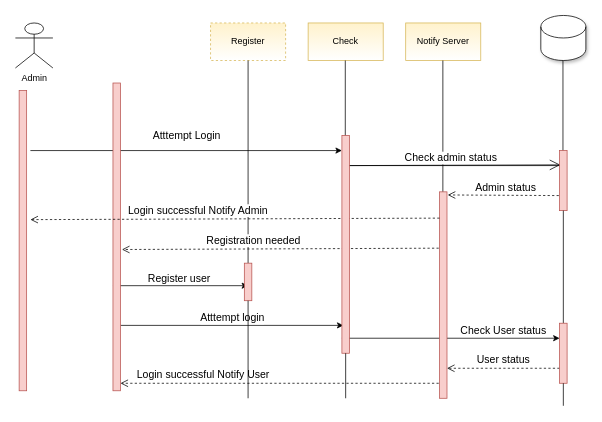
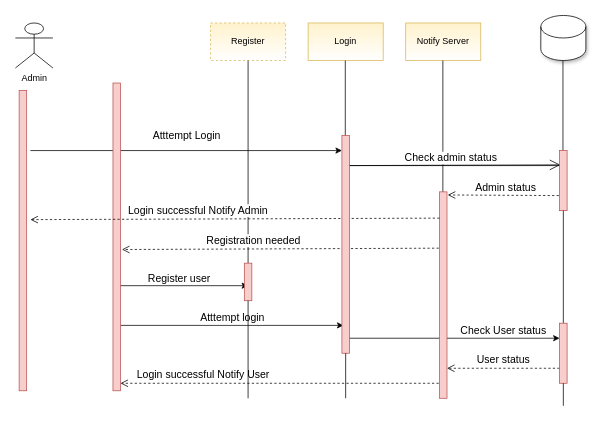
  <mxCell id="0" />
  <mxCell id="1" parent="0" />
  <mxCell id="2" value="Admin" style="shape=umlActor;verticalLabelPosition=bottom;verticalAlign=top;html=1;outlineConnect=0;" vertex="1" parent="1"><mxGeometry x="20" y="30" width="50" height="60" as="geometry" /></mxCell>
  <mxCell id="3" value="Register" style="rounded=0;whiteSpace=wrap;html=1;fillColor=#fff2cc;strokeColor=#d6b656;gradientColor=#ffffff;dashed=1;" vertex="1" parent="1"><mxGeometry x="280" y="30" width="100" height="50" as="geometry" /></mxCell>
- <mxCell id="4" value="Check" style="rounded=0;whiteSpace=wrap;html=1;fillColor=#fff2cc;strokeColor=#d6b656;gradientColor=#ffffff;" vertex="1" parent="1"><mxGeometry x="410" y="30" width="100" height="50" as="geometry" /></mxCell>
+ <mxCell id="4" value="Login" style="rounded=0;whiteSpace=wrap;html=1;fillColor=#fff2cc;strokeColor=#d6b656;gradientColor=#ffffff;" vertex="1" parent="1"><mxGeometry x="410" y="30" width="100" height="50" as="geometry" /></mxCell>
  <mxCell id="5" value="Notify Server" style="rounded=0;whiteSpace=wrap;html=1;fillColor=#fff2cc;strokeColor=#d6b656;gradientColor=#ffffff;" vertex="1" parent="1"><mxGeometry x="540" y="30" width="100" height="50" as="geometry" /></mxCell>
  <mxCell id="6" value="" style="shape=cylinder3;whiteSpace=wrap;html=1;boundedLbl=1;backgroundOutline=1;size=15;shadow=1;" vertex="1" parent="1"><mxGeometry x="720" y="20" width="60" height="60" as="geometry" /></mxCell>
  <mxCell id="7" value="" style="endArrow=none;html=1;entryX=0.5;entryY=1;entryDx=0;entryDy=0;" edge="1" parent="1" source="34" target="3"><mxGeometry width="50" height="50" relative="1" as="geometry"><mxPoint x="330" y="540" as="sourcePoint" /><mxPoint x="350" y="150" as="targetPoint" /></mxGeometry></mxCell>
  <mxCell id="8" value="" style="endArrow=none;html=1;entryX=0.5;entryY=1;entryDx=0;entryDy=0;" edge="1" parent="1" source="32"><mxGeometry width="50" height="50" relative="1" as="geometry"><mxPoint x="460" y="540" as="sourcePoint" /><mxPoint x="459.5" y="80" as="targetPoint" /></mxGeometry></mxCell>
  <mxCell id="9" value="" style="endArrow=none;html=1;entryX=0.5;entryY=1;entryDx=0;entryDy=0;" edge="1" parent="1" source="29"><mxGeometry width="50" height="50" relative="1" as="geometry"><mxPoint x="590" y="540" as="sourcePoint" /><mxPoint x="589.5" y="80" as="targetPoint" /></mxGeometry></mxCell>
  <mxCell id="10" value="" style="endArrow=none;html=1;entryX=0.5;entryY=1;entryDx=0;entryDy=0;" edge="1" parent="1" source="25"><mxGeometry width="50" height="50" relative="1" as="geometry"><mxPoint x="750" y="540" as="sourcePoint" /><mxPoint x="749.5" y="80" as="targetPoint" /></mxGeometry></mxCell>
  <mxCell id="11" value="Atttempt Login" style="endArrow=classic;html=1;fontSize=14;" edge="1" parent="1" target="32"><mxGeometry y="20" width="50" height="50" relative="1" as="geometry"><mxPoint x="40" y="200" as="sourcePoint" /><mxPoint x="450" y="200" as="targetPoint" /><mxPoint as="offset" /></mxGeometry></mxCell>
  <mxCell id="12" value="Check admin status" style="endArrow=none;html=1;fontSize=14;" edge="1" parent="1"><mxGeometry x="-0.035" y="10" width="50" height="50" relative="1" as="geometry"><mxPoint x="460" y="220" as="sourcePoint" /><mxPoint x="750" y="220" as="targetPoint" /><mxPoint as="offset" /></mxGeometry></mxCell>
  <mxCell id="13" value="Register user&amp;nbsp;" style="endArrow=classic;html=1;fontSize=14;" edge="1" parent="1"><mxGeometry y="10" width="50" height="50" relative="1" as="geometry"><mxPoint x="150" y="380" as="sourcePoint" /><mxPoint x="330" y="380" as="targetPoint" /><mxPoint as="offset" /></mxGeometry></mxCell>
  <mxCell id="14" value="Atttempt login" style="endArrow=classic;html=1;fontSize=14;entryX=0.2;entryY=0.872;entryDx=0;entryDy=0;entryPerimeter=0;" edge="1" parent="1" source="22" target="32"><mxGeometry y="10" width="50" height="50" relative="1" as="geometry"><mxPoint x="150" y="420" as="sourcePoint" /><mxPoint x="450" y="430" as="targetPoint" /><mxPoint as="offset" /></mxGeometry></mxCell>
  <mxCell id="15" value="Check User status" style="endArrow=classic;html=1;fontSize=14;" edge="1" parent="1"><mxGeometry x="0.483" y="10" width="50" height="50" relative="1" as="geometry"><mxPoint x="455" y="450" as="sourcePoint" /><mxPoint x="745" y="450" as="targetPoint" /><mxPoint as="offset" /></mxGeometry></mxCell>
  <mxCell id="16" value="User status" style="html=1;verticalAlign=bottom;endArrow=open;dashed=1;endSize=8;fontSize=14;" edge="1" parent="1"><mxGeometry relative="1" as="geometry"><mxPoint x="745" y="490" as="sourcePoint" /><mxPoint x="595" y="490" as="targetPoint" /><mxPoint as="offset" /></mxGeometry></mxCell>
  <mxCell id="17" value="Login successful Notify User" style="html=1;verticalAlign=bottom;endArrow=open;dashed=1;endSize=8;fontSize=14;" edge="1" parent="1"><mxGeometry x="0.488" relative="1" as="geometry"><mxPoint x="590" y="510" as="sourcePoint" /><mxPoint x="160" y="510" as="targetPoint" /><mxPoint as="offset" /></mxGeometry></mxCell>
  <mxCell id="18" value="Admin status" style="html=1;verticalAlign=bottom;endArrow=open;dashed=1;endSize=8;fontSize=14;entryX=1.1;entryY=0.015;entryDx=0;entryDy=0;entryPerimeter=0;" edge="1" parent="1" target="29"><mxGeometry relative="1" as="geometry"><mxPoint x="750" y="260" as="sourcePoint" /><mxPoint x="590" y="259" as="targetPoint" /></mxGeometry></mxCell>
  <mxCell id="19" value="Registration needed" style="html=1;verticalAlign=bottom;endArrow=open;dashed=1;endSize=8;fontSize=14;entryX=1.2;entryY=0.541;entryDx=0;entryDy=0;entryPerimeter=0;" edge="1" parent="1" target="22"><mxGeometry x="0.182" relative="1" as="geometry"><mxPoint x="590" y="330" as="sourcePoint" /><mxPoint x="170" y="330" as="targetPoint" /><mxPoint as="offset" /></mxGeometry></mxCell>
  <mxCell id="20" value="" style="html=1;points=[];perimeter=orthogonalPerimeter;fontSize=14;fillColor=#f8cecc;strokeColor=#b85450;" vertex="1" parent="1"><mxGeometry x="25" y="120" width="10" height="400" as="geometry" /></mxCell>
  <mxCell id="21" value="" style="endArrow=none;dashed=1;html=1;dashPattern=1 3;strokeWidth=2;" edge="1" parent="1" target="20"><mxGeometry width="50" height="50" relative="1" as="geometry"><mxPoint x="35" y="520" as="sourcePoint" /><mxPoint x="35" y="90" as="targetPoint" /></mxGeometry></mxCell>
  <mxCell id="22" value="" style="html=1;points=[];perimeter=orthogonalPerimeter;fontSize=14;fillColor=#f8cecc;strokeColor=#b85450;" vertex="1" parent="1"><mxGeometry x="150" y="110" width="10" height="410" as="geometry" /></mxCell>
  <mxCell id="23" value="" style="endArrow=none;dashed=1;html=1;dashPattern=1 3;strokeWidth=2;" edge="1" parent="1" target="22"><mxGeometry width="50" height="50" relative="1" as="geometry"><mxPoint x="155" y="520" as="sourcePoint" /><mxPoint x="155" y="90" as="targetPoint" /></mxGeometry></mxCell>
  <mxCell id="24" value="" style="endArrow=open;endFill=1;endSize=12;html=1;fontSize=14;entryX=0.1;entryY=0.238;entryDx=0;entryDy=0;entryPerimeter=0;" edge="1" parent="1" target="25"><mxGeometry width="160" relative="1" as="geometry"><mxPoint x="460" y="220" as="sourcePoint" /><mxPoint x="740" y="220" as="targetPoint" /></mxGeometry></mxCell>
  <mxCell id="25" value="" style="html=1;points=[];perimeter=orthogonalPerimeter;fontSize=14;fillColor=#f8cecc;strokeColor=#b85450;" vertex="1" parent="1"><mxGeometry x="745" y="200" width="10" height="80" as="geometry" /></mxCell>
  <mxCell id="26" value="" style="endArrow=none;html=1;entryX=0.5;entryY=1;entryDx=0;entryDy=0;" edge="1" parent="1" source="27" target="25"><mxGeometry width="50" height="50" relative="1" as="geometry"><mxPoint x="750" y="540" as="sourcePoint" /><mxPoint x="749.5" y="80" as="targetPoint" /></mxGeometry></mxCell>
  <mxCell id="27" value="" style="html=1;points=[];perimeter=orthogonalPerimeter;fontSize=14;fillColor=#f8cecc;strokeColor=#b85450;" vertex="1" parent="1"><mxGeometry x="745" y="430" width="10" height="80" as="geometry" /></mxCell>
  <mxCell id="28" value="" style="endArrow=none;html=1;entryX=0.5;entryY=1;entryDx=0;entryDy=0;" edge="1" parent="1" target="27"><mxGeometry width="50" height="50" relative="1" as="geometry"><mxPoint x="750" y="540" as="sourcePoint" /><mxPoint x="750" y="280" as="targetPoint" /></mxGeometry></mxCell>
  <mxCell id="29" value="" style="html=1;points=[];perimeter=orthogonalPerimeter;fontSize=14;fillColor=#f8cecc;strokeColor=#b85450;" vertex="1" parent="1"><mxGeometry x="585" y="255" width="10" height="275" as="geometry" /></mxCell>
  <mxCell id="30" value="" style="endArrow=none;html=1;entryX=0.5;entryY=1;entryDx=0;entryDy=0;" edge="1" parent="1" target="29"><mxGeometry width="50" height="50" relative="1" as="geometry"><mxPoint x="590" y="530" as="sourcePoint" /><mxPoint x="589.5" y="80" as="targetPoint" /></mxGeometry></mxCell>
  <mxCell id="31" value="Login successful Notify Admin" style="html=1;verticalAlign=bottom;endArrow=open;dashed=1;endSize=8;fontSize=14;" edge="1" parent="1"><mxGeometry x="0.182" relative="1" as="geometry"><mxPoint x="585" y="290" as="sourcePoint" /><mxPoint x="40" y="292" as="targetPoint" /><mxPoint as="offset" /></mxGeometry></mxCell>
  <mxCell id="32" value="" style="html=1;points=[];perimeter=orthogonalPerimeter;fontSize=14;fillColor=#f8cecc;strokeColor=#b85450;" vertex="1" parent="1"><mxGeometry x="455" y="180" width="10" height="290" as="geometry" /></mxCell>
  <mxCell id="33" value="" style="endArrow=none;html=1;entryX=0.5;entryY=1;entryDx=0;entryDy=0;" edge="1" parent="1" target="32"><mxGeometry width="50" height="50" relative="1" as="geometry"><mxPoint x="460" y="530" as="sourcePoint" /><mxPoint x="459.5" y="80" as="targetPoint" /></mxGeometry></mxCell>
  <mxCell id="34" value="" style="html=1;points=[];perimeter=orthogonalPerimeter;fontSize=14;fillColor=#f8cecc;strokeColor=#b85450;" vertex="1" parent="1"><mxGeometry x="325" y="350" width="10" height="50" as="geometry" /></mxCell>
  <mxCell id="35" value="" style="endArrow=none;html=1;entryX=0.5;entryY=1;entryDx=0;entryDy=0;" edge="1" parent="1" target="34"><mxGeometry width="50" height="50" relative="1" as="geometry"><mxPoint x="330" y="530" as="sourcePoint" /><mxPoint x="330" y="80" as="targetPoint" /></mxGeometry></mxCell>
